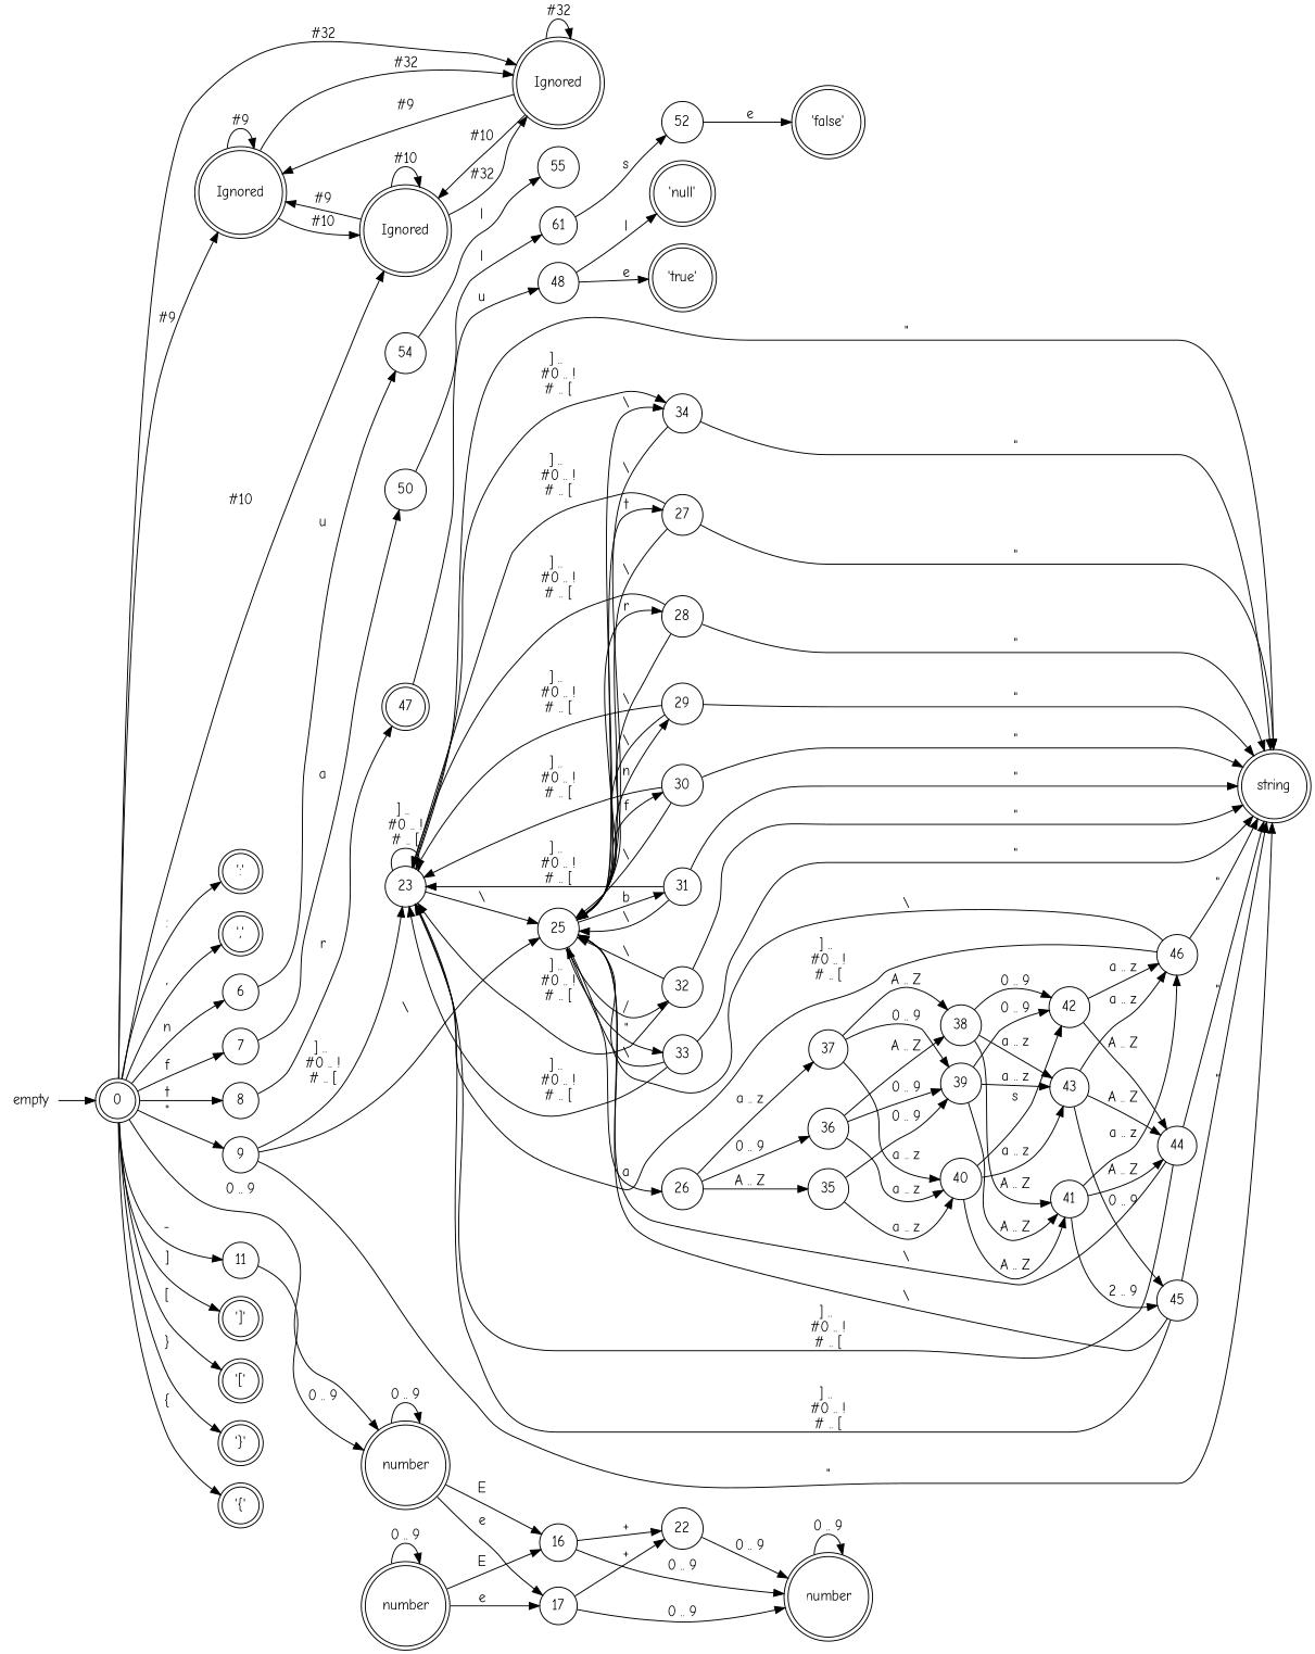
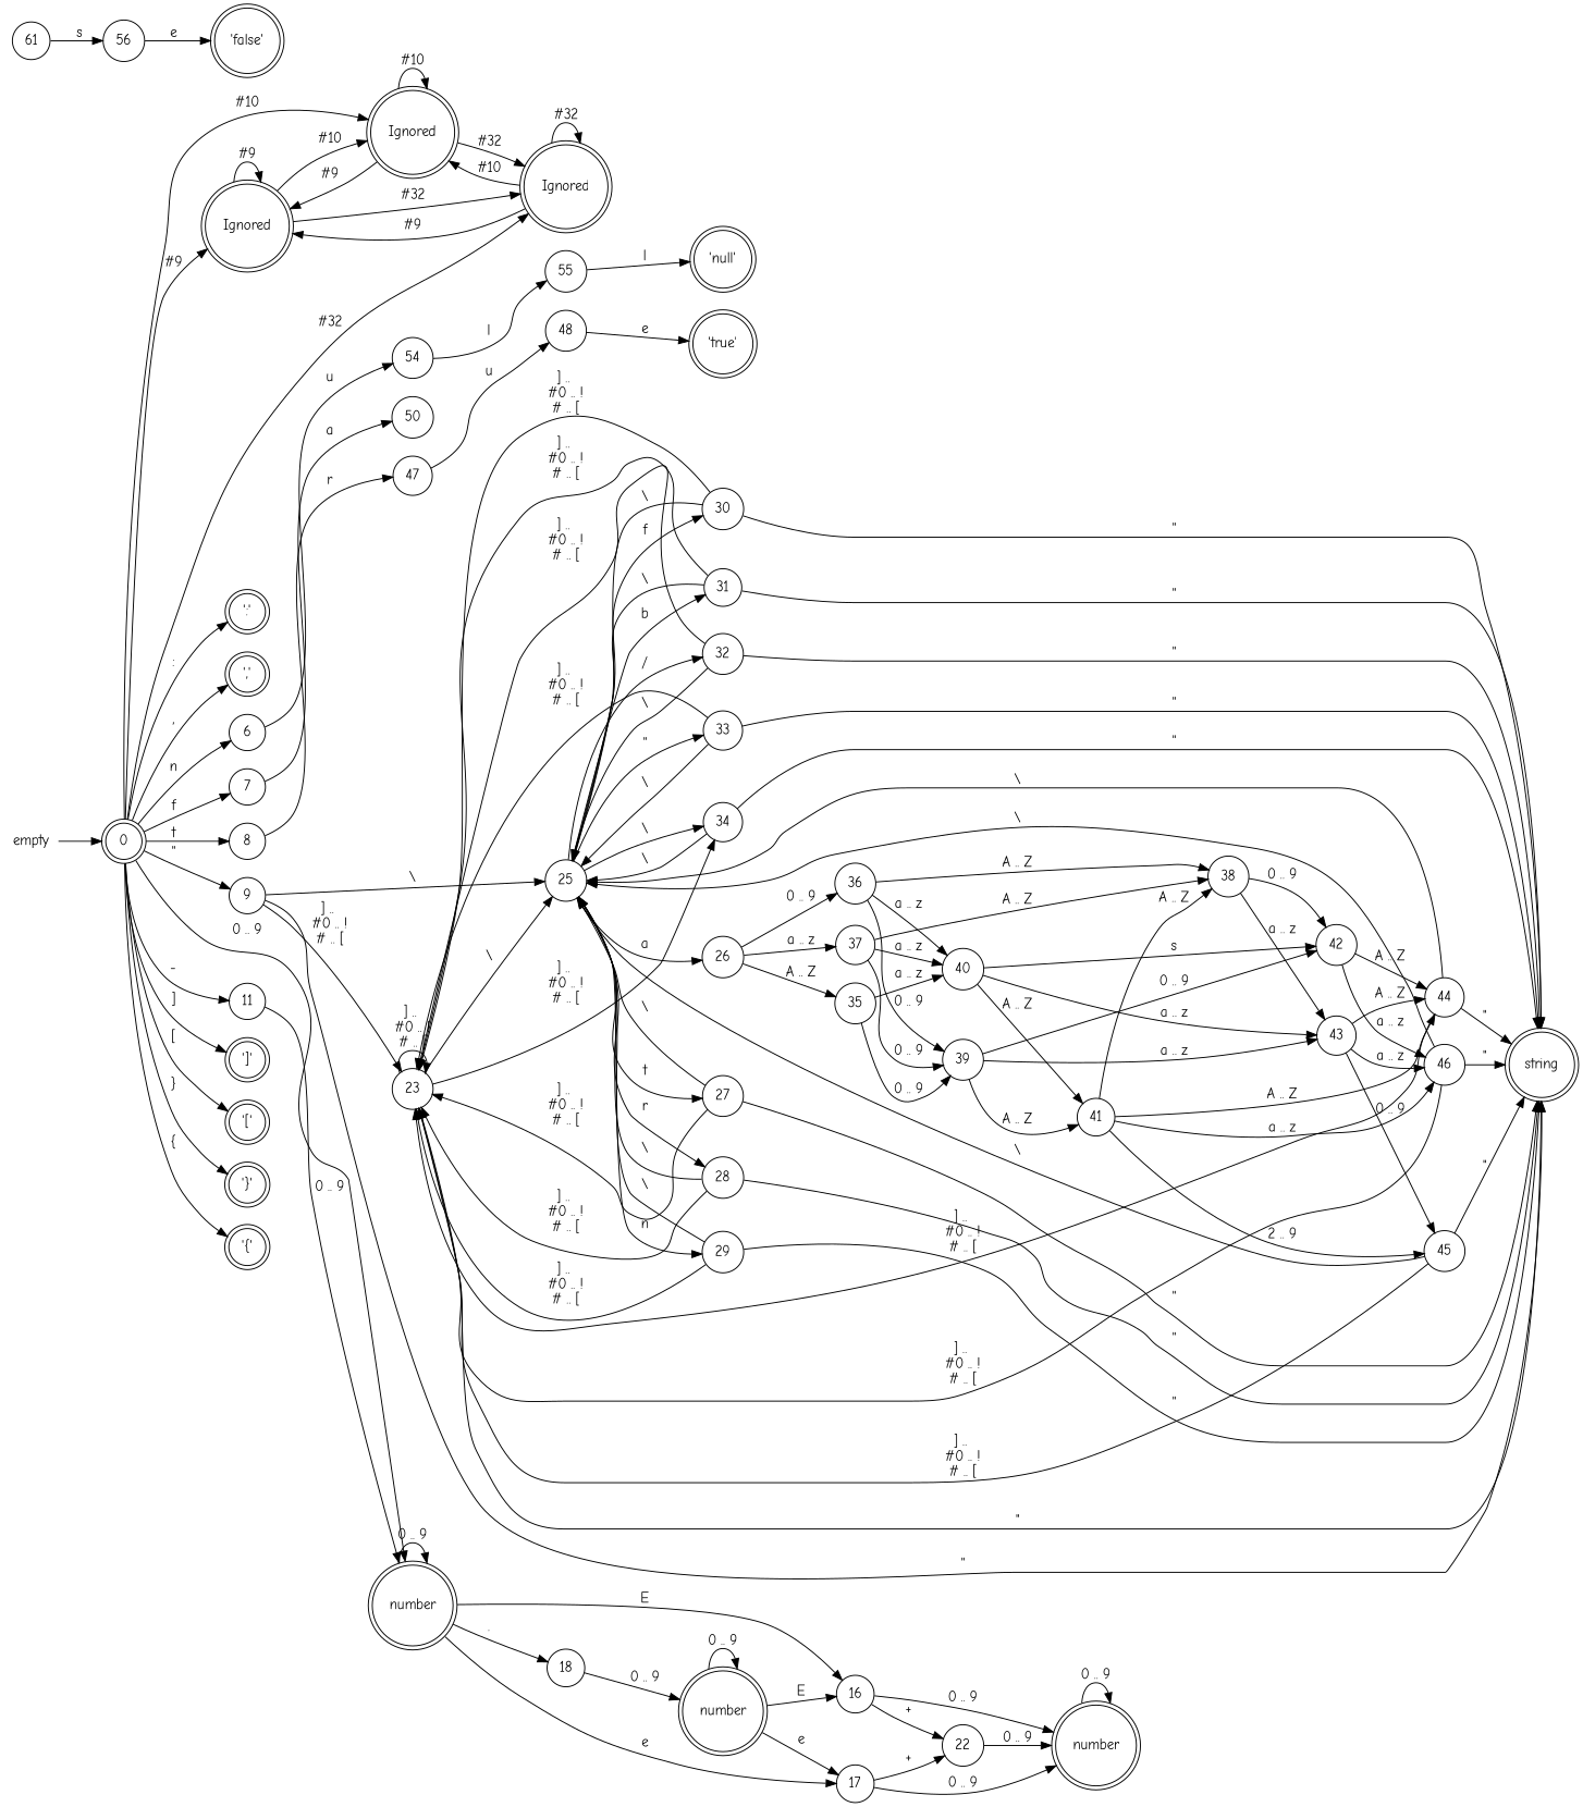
  digraph {
    fontname="Comic Neue"
    rankdir=LR
    node [fontname="Comic Neue" shape=circle]
    edge [fontname="Comic Neue"]
    n1 [label=0 shape=doublecircle]
    n2 [label="Ignored\n" shape=doublecircle]
    n3 [label="Ignored\n" shape=doublecircle]
    n4 [label="Ignored\n" shape=doublecircle]
    n5 [label="\':\'\n" shape=doublecircle]
    n6 [label="\',\'\n" shape=doublecircle]
    n7 [label=6]
    n8 [label=7]
    n9 [label=8]
    n10 [label=9]
    n11 [label="number\n" shape=doublecircle]
    n12 [label=11]
    n13 [label="\']\'\n" shape=doublecircle]
    n14 [label="\'[\'\n" shape=doublecircle]
    n15 [label="\'\}\'\n" shape=doublecircle]
    n16 [label="\'\{\'\n" shape=doublecircle]
    n17 [label=54]
    n18 [label=50]
-   n19 [label=47 shape=doublecircle]
+   n19 [label=47]
    n20 [label=23]
    n21 [label="string\n" shape=doublecircle]
    n22 [label=25]
    n23 [label=16]
    n24 [label=17]
+   n25 [label=18]
    n26 [label=55]
    n27 [label=61]
    n28 [label=48]
    n29 [label=34]
    n30 [label=26]
    n31 [label=27]
    n32 [label=28]
    n33 [label=29]
    n34 [label=30]
    n35 [label=31]
    n36 [label=32]
    n37 [label=33]
    n38 [label="number\n" shape=doublecircle]
    n39 [label=22]
    n40 [label="number\n" shape=doublecircle]
    n41 [label="\'null\'\n" shape=doublecircle]
-   n42 [label=52]
+   n42 [label=56]
    n43 [label="\'true\'\n" shape=doublecircle]
    n44 [label=35]
    n45 [label=36]
    n46 [label=37]
    n47 [label=39]
    n48 [label=40]
    n49 [label=38]
    n50 [label=41]
    n51 [label=42]
    n52 [label=43]
    n53 [label=44]
    n54 [label=45]
    n55 [label=46]
    n56 [label="\'false\'\n" shape=doublecircle]
    empty [shape=none]
    n1 -> n2 [label="#9"]
    n1 -> n3 [label="#10"]
    n1 -> n4 [label="#32"]
    n1 -> n5 [label=":"]
    n1 -> n6 [label=","]
    n1 -> n7 [label=n]
    n1 -> n8 [label=f]
    n1 -> n9 [label=t]
    n1 -> n10 [label="\""]
    n1 -> n11 [label="0 .. 9"]
    n1 -> n12 [label="-"]
    n1 -> n13 [label="]"]
    n1 -> n14 [label="["]
    n1 -> n15 [label="}"]
    n1 -> n16 [label="{"]
    n2 -> n2 [label="#9"]
    n2 -> n3 [label="#10"]
    n2 -> n4 [label="#32"]
    n3 -> n2 [label="#9"]
    n3 -> n3 [label="#10"]
    n3 -> n4 [label="#32"]
    n4 -> n2 [label="#9"]
    n4 -> n3 [label="#10"]
    n4 -> n4 [label="#32"]
    n7 -> n17 [label=u]
    n8 -> n18 [label=a]
    n9 -> n19 [label=r]
    n10 -> n20 [label="] .. \n#0 .. !\n# .. ["]
    n10 -> n21 [label="\""]
    n10 -> n22 [label="\\"]
    n11 -> n11 [label="0 .. 9"]
    n11 -> n23 [label=E]
    n11 -> n24 [label=e]
+   n11 -> n25 [label="."]
    n12 -> n11 [label="0 .. 9"]
    n17 -> n26 [label=l]
-   n18 -> n27 [label=l]
    n19 -> n28 [label=u]
    n20 -> n20 [label="] .. \n#0 .. !\n# .. ["]
    n20 -> n21 [label="\""]
    n20 -> n22 [label="\\"]
    n20 -> n29 [label="] .. \n#0 .. !\n# .. ["]
    n22 -> n29 [label="\\"]
    n22 -> n30 [label=a]
    n22 -> n31 [label=t]
    n22 -> n32 [label=r]
    n22 -> n33 [label=n]
    n22 -> n34 [label=f]
    n22 -> n35 [label=b]
    n22 -> n36 [label="/"]
    n22 -> n37 [label="\""]
    n23 -> n38 [label="0 .. 9"]
    n23 -> n39 [label="+"]
    n24 -> n38 [label="0 .. 9"]
    n24 -> n39 [label="+"]
-   n28 -> n41 [label=l]
+   n25 -> n40 [label="0 .. 9"]
+   n26 -> n41 [label=l]
    n27 -> n42 [label=s]
    n28 -> n43 [label=e]
    n29 -> n21 [label="\""]
    n29 -> n22 [label="\\"]
    n30 -> n44 [label="A .. Z"]
    n30 -> n45 [label="0 .. 9"]
    n30 -> n46 [label="a .. z"]
    n31 -> n20 [label="] .. \n#0 .. !\n# .. ["]
    n31 -> n21 [label="\""]
    n31 -> n22 [label="\\"]
    n32 -> n20 [label="] .. \n#0 .. !\n# .. ["]
    n32 -> n21 [label="\""]
    n32 -> n22 [label="\\"]
    n33 -> n20 [label="] .. \n#0 .. !\n# .. ["]
    n33 -> n21 [label="\""]
    n33 -> n22 [label="\\"]
    n34 -> n20 [label="] .. \n#0 .. !\n# .. ["]
    n34 -> n21 [label="\""]
    n34 -> n22 [label="\\"]
    n35 -> n20 [label="] .. \n#0 .. !\n# .. ["]
    n35 -> n21 [label="\""]
    n35 -> n22 [label="\\"]
    n36 -> n20 [label="] .. \n#0 .. !\n# .. ["]
    n36 -> n21 [label="\""]
    n36 -> n22 [label="\\"]
    n37 -> n20 [label="] .. \n#0 .. !\n# .. ["]
    n37 -> n21 [label="\""]
    n37 -> n22 [label="\\"]
    n38 -> n38 [label="0 .. 9"]
    n39 -> n38 [label="0 .. 9"]
    n40 -> n23 [label=E]
    n40 -> n24 [label=e]
    n40 -> n40 [label="0 .. 9"]
    n42 -> n56 [label=e]
    n44 -> n47 [label="0 .. 9"]
    n44 -> n48 [label="a .. z"]
    n45 -> n47 [label="0 .. 9"]
    n45 -> n48 [label="a .. z"]
    n45 -> n49 [label="A .. Z"]
    n46 -> n47 [label="0 .. 9"]
    n46 -> n48 [label="a .. z"]
    n46 -> n49 [label="A .. Z"]
    n47 -> n50 [label="A .. Z"]
    n47 -> n51 [label="0 .. 9"]
    n47 -> n52 [label="a .. z"]
    n48 -> n50 [label="A .. Z"]
    n48 -> n51 [label=s]
    n48 -> n52 [label="a .. z"]
-   n49 -> n50 [label="A .. Z"]
+   n50 -> n49 [label="A .. Z"]
    n49 -> n51 [label="0 .. 9"]
    n49 -> n52 [label="a .. z"]
    n50 -> n53 [label="A .. Z"]
    n50 -> n54 [label="2 .. 9"]
    n50 -> n55 [label="a .. z"]
    n51 -> n53 [label="A .. Z"]
    n51 -> n55 [label="a .. z"]
    n52 -> n53 [label="A .. Z"]
    n52 -> n54 [label="0 .. 9"]
    n52 -> n55 [label="a .. z"]
    n53 -> n20 [label="] .. \n#0 .. !\n# .. ["]
    n53 -> n21 [label="\""]
    n53 -> n22 [label="\\"]
    n54 -> n20 [label="] .. \n#0 .. !\n# .. ["]
    n54 -> n21 [label="\""]
    n54 -> n22 [label="\\"]
    n55 -> n20 [label="] .. \n#0 .. !\n# .. ["]
    n55 -> n21 [label="\""]
    n55 -> n22 [label="\\"]
    empty -> n1
  }
